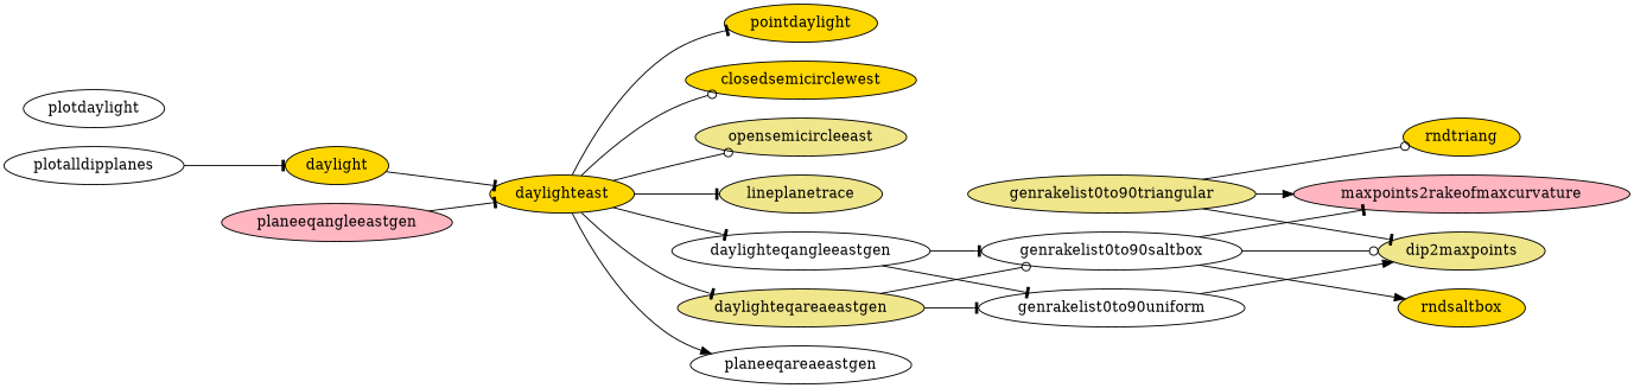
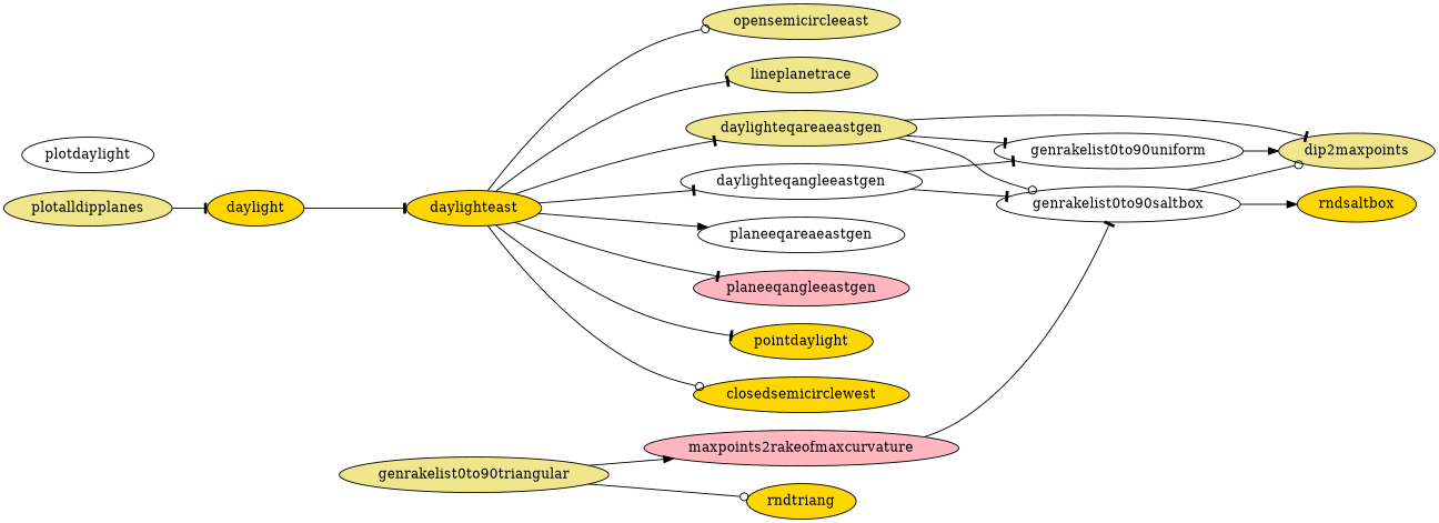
  digraph {
    rankdir=LR
    node [fillcolor=gold style=filled]
    edge [arrowhead=tee]
    daylight
    daylighteast
    pointdaylight
    closedsemicirclewest
    opensemicircleeast [fillcolor=khaki]
    lineplanetrace [fillcolor=khaki]
    daylighteqareaeastgen [fillcolor=khaki]
    planeeqareaeastgen [fillcolor=white]
    daylighteqangleeastgen [fillcolor=white]
    planeeqangleeastgen [fillcolor=lightpink]
    genrakelist0to90uniform [fillcolor=white]
    genrakelist0to90saltbox [fillcolor=white]
    dip2maxpoints [fillcolor=khaki]
    genrakelist0to90triangular [fillcolor=khaki]
    n15 [fillcolor=lightpink label=maxpoints2rakeofmaxcurvature]
    rndtriang
    rndsaltbox
-   plotalldipplanes [fillcolor=white]
+   plotalldipplanes [fillcolor=khaki]
    plotdaylight [fillcolor=white]
    daylight -> daylighteast
    daylighteast -> pointdaylight
    daylighteast -> closedsemicirclewest [arrowhead=odot]
    daylighteast -> opensemicircleeast [arrowhead=odot]
    daylighteast -> lineplanetrace
    daylighteast -> daylighteqareaeastgen
    daylighteast -> planeeqareaeastgen [arrowhead=normal]
    daylighteast -> daylighteqangleeastgen
-   planeeqangleeastgen -> daylighteast
+   daylighteast -> planeeqangleeastgen
    daylighteqareaeastgen -> genrakelist0to90uniform
    daylighteqareaeastgen -> genrakelist0to90saltbox [arrowhead=odot]
    daylighteqangleeastgen -> genrakelist0to90uniform
    daylighteqangleeastgen -> genrakelist0to90saltbox
    genrakelist0to90uniform -> dip2maxpoints [arrowhead=normal]
    genrakelist0to90saltbox -> dip2maxpoints [arrowhead=odot]
-   genrakelist0to90saltbox -> n15
+   n15 -> genrakelist0to90saltbox
    genrakelist0to90saltbox -> rndsaltbox [arrowhead=normal]
-   genrakelist0to90triangular -> dip2maxpoints
+   daylighteqareaeastgen -> dip2maxpoints
    genrakelist0to90triangular -> n15 [arrowhead=normal]
    genrakelist0to90triangular -> rndtriang [arrowhead=odot]
    plotalldipplanes -> daylight
  }
